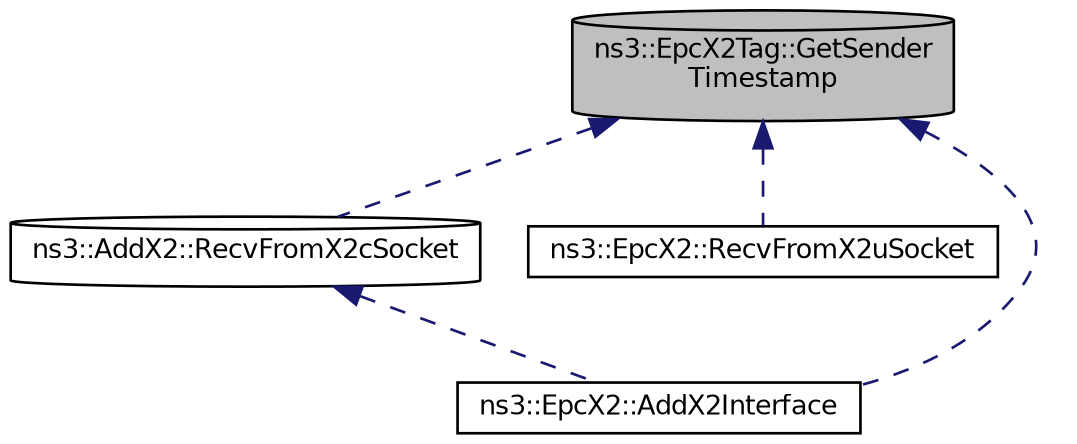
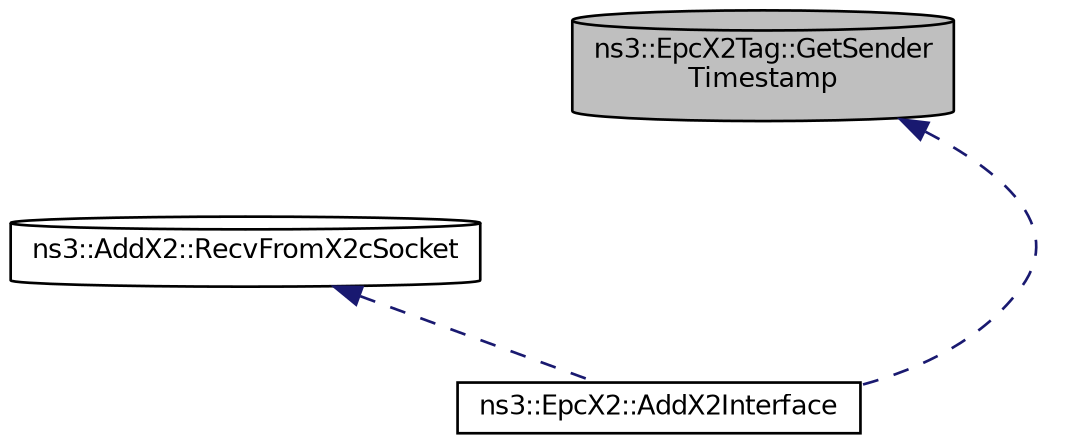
  digraph {
    rankdir=TB
    node [color=black fillcolor=white fontname=Helvetica fontsize=10 shape=cylinder style=filled]
    edge [color=midnightblue dir=back fontname=Helvetica fontsize=10 labelfontname=Helvetica labelfontsize=10 style=dashed]
    n1 [fillcolor=grey75 fontcolor=black height=0.2 label="ns3::EpcX2Tag::GetSender\lTimestamp" width=0.4]
    n2 [height=0.2 label="ns3::AddX2::RecvFromX2cSocket" width=0.4]
-   n3 [height=0.2 label="ns3::EpcX2::RecvFromX2uSocket" shape=box width=0.4]
    n4 [height=0.2 label="ns3::EpcX2::AddX2Interface" shape=box width=0.4]
-   n1 -> n2
-   n1 -> n3
    n1 -> n4
    n2 -> n4
  }
